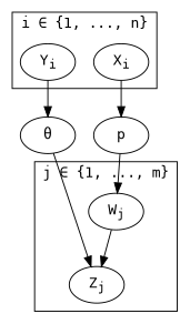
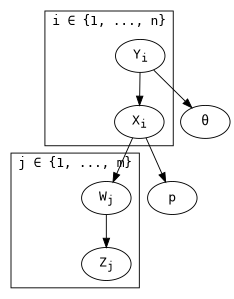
  digraph {
    fontname="DejaVu Sans Mono"
    node [fontname="DejaVu Sans Mono"]
    edge [fontname="DejaVu Sans Mono"]
    n1 [label=<Y<SUB>i</SUB>>]
    n2 [label=<X<SUB>i</SUB>>]
    n3 [label=<Z<SUB>j</SUB>>]
    n4 [label=<W<SUB>j</SUB>>]
    "θ"
    p
    subgraph cluster_1 {
      label="i ∈ {1, ..., n}"
      n1
      n2
    }
    subgraph cluster_2 {
      label="j ∈ {1, ..., m}"
      n3
      n4
    }
+   n1 -> n2
    n1 -> "θ"
    n2 -> p
    n4 -> n3
-   "θ" -> n3
-   p -> n4
+   n2 -> n4
  }
